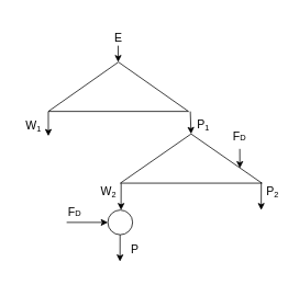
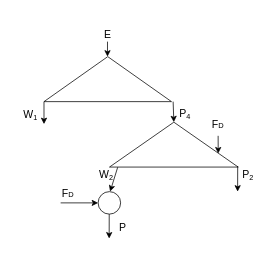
  <mxCell id="0" />
  <mxCell id="1" parent="0" />
  <mxCell id="2" value="" style="triangle;whiteSpace=wrap;html=1;rotation=-90;" parent="1" vertex="1"><mxGeometry x="201.04" y="106.52" width="59.86" height="171.64" as="geometry" /></mxCell>
  <mxCell id="3" value="" style="endArrow=classic;html=1;exitX=1;exitY=0;exitDx=0;exitDy=0;" parent="1" source="15" edge="1"><mxGeometry width="50" height="50" relative="1" as="geometry"><mxPoint x="146.1" y="217.5" as="sourcePoint" /><mxPoint x="146" y="255" as="targetPoint" /><Array as="points" /></mxGeometry></mxCell>
  <mxCell id="4" value="&lt;font style=&quot;font-size: 14px&quot;&gt;P&lt;/font&gt;&lt;font style=&quot;font-size: 11.667px&quot;&gt;&lt;sub&gt;2&lt;/sub&gt;&lt;/font&gt;" style="text;html=1;strokeColor=none;fillColor=none;align=center;verticalAlign=middle;whiteSpace=wrap;rounded=0;" parent="1" vertex="1"><mxGeometry x="320" y="197.5" width="20" height="70" as="geometry" /></mxCell>
  <mxCell id="5" value="" style="endArrow=classic;html=1;exitX=0.024;exitY=0.996;exitDx=0;exitDy=0;exitPerimeter=0;" parent="1" source="2" edge="1"><mxGeometry width="50" height="50" relative="1" as="geometry"><mxPoint x="243.9" y="217.5" as="sourcePoint" /><mxPoint x="316" y="255" as="targetPoint" /><Array as="points" /></mxGeometry></mxCell>
  <mxCell id="6" value="" style="endArrow=classic;html=1;entryX=0.442;entryY=0.785;entryDx=0;entryDy=0;entryPerimeter=0;" parent="1" edge="1"><mxGeometry width="50" height="50" relative="1" as="geometry"><mxPoint x="290" y="180.6" as="sourcePoint" /><mxPoint x="290.14" y="204.08" as="targetPoint" /></mxGeometry></mxCell>
  <mxCell id="7" value="" style="endArrow=classic;html=1;" parent="1" edge="1"><mxGeometry width="50" height="50" relative="1" as="geometry"><mxPoint x="57.82" y="135" as="sourcePoint" /><mxPoint x="57.82" y="165" as="targetPoint" /></mxGeometry></mxCell>
  <mxCell id="8" value="" style="triangle;whiteSpace=wrap;html=1;rotation=-90;" parent="1" vertex="1"><mxGeometry x="112.82" y="20" width="60" height="170" as="geometry" /></mxCell>
  <mxCell id="9" value="" style="endArrow=classic;html=1;entryX=1;entryY=0.5;entryDx=0;entryDy=0;" parent="1" target="2" edge="1"><mxGeometry width="50" height="50" relative="1" as="geometry"><mxPoint x="230" y="135" as="sourcePoint" /><mxPoint x="197.82" y="165" as="targetPoint" /></mxGeometry></mxCell>
  <mxCell id="10" value="&lt;font style=&quot;font-size: 14px&quot;&gt;F&lt;/font&gt;&lt;font style=&quot;&quot;&gt;&lt;font size=&quot;1&quot;&gt;D&lt;/font&gt;&lt;/font&gt;" style="text;html=1;strokeColor=none;fillColor=none;align=center;verticalAlign=middle;whiteSpace=wrap;rounded=0;" parent="1" vertex="1"><mxGeometry x="270" y="155" width="40" height="20" as="geometry" /></mxCell>
  <mxCell id="11" value="" style="endArrow=classic;html=1;" parent="1" edge="1"><mxGeometry width="50" height="50" relative="1" as="geometry"><mxPoint x="142.48" y="55" as="sourcePoint" /><mxPoint x="142.48" y="75" as="targetPoint" /></mxGeometry></mxCell>
  <mxCell id="12" value="&lt;span style=&quot;color: rgba(0, 0, 0, 0); font-family: monospace; font-size: 0px; text-align: start;&quot;&gt;E%3CmxGraphModel%3E%3Croot%3E%3CmxCell%20id%3D%220%22%2F%3E%3CmxCell%20id%3D%221%22%20parent%3D%220%22%2F%3E%3CmxCell%20id%3D%222%22%20value%3D%22%26lt%3Bfont%20style%3D%26quot%3Bfont-size%3A%2014px%26quot%3B%26gt%3BE%26lt%3B%2Ffont%26gt%3B%22%20style%3D%22text%3Bhtml%3D1%3BstrokeColor%3Dnone%3BfillColor%3Dnone%3Balign%3Dcenter%3BverticalAlign%3Dmiddle%3BwhiteSpace%3Dwrap%3Brounded%3D0%3B%22%20vertex%3D%221%22%20parent%3D%221%22%3E%3CmxGeometry%20x%3D%22297.82%22%20y%3D%2260%22%20width%3D%2240%22%20height%3D%2220%22%20as%3D%22geometry%22%2F%3E%3C%2FmxCell%3E%3C%2Froot%3E%3C%2FmxGraphModel%3E&lt;/span&gt;&lt;span style=&quot;font-size: 14px&quot;&gt;E&lt;/span&gt;" style="text;html=1;strokeColor=none;fillColor=none;align=center;verticalAlign=middle;whiteSpace=wrap;rounded=0;" parent="1" vertex="1"><mxGeometry x="122.82" y="35" width="40" height="20" as="geometry" /></mxCell>
- <mxCell id="13" value="&lt;font style=&quot;font-size: 14px&quot;&gt;P&lt;/font&gt;&lt;font style=&quot;font-size: 11.667px&quot;&gt;&lt;sub&gt;1&lt;/sub&gt;&lt;/font&gt;" style="text;html=1;strokeColor=none;fillColor=none;align=center;verticalAlign=middle;whiteSpace=wrap;rounded=0;" parent="1" vertex="1"><mxGeometry x="230.9" y="143.44" width="30" height="17.5" as="geometry" /></mxCell>
+ <mxCell id="13" value="&lt;font style=&quot;font-size: 14px&quot;&gt;P&lt;/font&gt;&lt;font style=&quot;font-size: 11.667px&quot;&gt;&lt;sub&gt;4&lt;/sub&gt;&lt;/font&gt;" style="text;html=1;strokeColor=none;fillColor=none;align=center;verticalAlign=middle;whiteSpace=wrap;rounded=0;" parent="1" vertex="1"><mxGeometry x="230.9" y="143.44" width="30" height="17.5" as="geometry" /></mxCell>
  <mxCell id="14" value="&lt;font style=&quot;font-size: 14px&quot;&gt;W&lt;/font&gt;&lt;font style=&quot;font-size: 11.667px&quot;&gt;&lt;sub&gt;1&lt;/sub&gt;&lt;/font&gt;" style="text;html=1;strokeColor=none;fillColor=none;align=center;verticalAlign=middle;whiteSpace=wrap;rounded=0;" parent="1" vertex="1"><mxGeometry x="20" y="143.44" width="40" height="20" as="geometry" /></mxCell>
- <mxCell id="15" value="&lt;font style=&quot;font-size: 14px&quot;&gt;W&lt;/font&gt;&lt;font style=&quot;font-size: 11.667px&quot;&gt;&lt;sub&gt;2&lt;/sub&gt;&lt;/font&gt;" style="text;html=1;strokeColor=none;fillColor=none;align=center;verticalAlign=middle;whiteSpace=wrap;rounded=0;" parent="1" vertex="1"><mxGeometry x="116.1" y="222.5" width="30" height="20" as="geometry" /></mxCell>
+ <mxCell id="15" value="&lt;font style=&quot;font-size: 14px&quot;&gt;W&lt;/font&gt;&lt;font style=&quot;font-size: 11.667px&quot;&gt;&lt;sub&gt;2&lt;/sub&gt;&lt;/font&gt;" style="text;html=1;strokeColor=none;fillColor=none;align=center;verticalAlign=middle;whiteSpace=wrap;rounded=0;" parent="1" vertex="1"><mxGeometry x="126.1" y="222.5" width="30" height="20" as="geometry" /></mxCell>
  <mxCell id="16" value="" style="ellipse;whiteSpace=wrap;html=1;aspect=fixed;" vertex="1" parent="1"><mxGeometry x="130" y="255" width="30" height="30" as="geometry" /></mxCell>
  <mxCell id="17" value="" style="endArrow=classic;html=1;exitX=1;exitY=0;exitDx=0;exitDy=0;" edge="1" parent="1"><mxGeometry width="50" height="50" relative="1" as="geometry"><mxPoint x="144.81" y="285" as="sourcePoint" /><mxPoint x="144.71" y="317.5" as="targetPoint" /><Array as="points" /></mxGeometry></mxCell>
  <mxCell id="18" value="" style="endArrow=classic;html=1;entryX=0;entryY=0.5;entryDx=0;entryDy=0;" edge="1" parent="1" target="16"><mxGeometry width="50" height="50" relative="1" as="geometry"><mxPoint x="80" y="270" as="sourcePoint" /><mxPoint x="166" y="275" as="targetPoint" /><Array as="points" /></mxGeometry></mxCell>
  <mxCell id="19" value="&lt;font style=&quot;font-size: 14px&quot;&gt;P&lt;/font&gt;" style="text;html=1;strokeColor=none;fillColor=none;align=center;verticalAlign=middle;whiteSpace=wrap;rounded=0;" vertex="1" parent="1"><mxGeometry x="152.82" y="267.5" width="20" height="70" as="geometry" /></mxCell>
  <mxCell id="20" value="&lt;font style=&quot;font-size: 14px;&quot;&gt;F&lt;/font&gt;&lt;font size=&quot;1&quot;&gt;D&lt;/font&gt;" style="text;html=1;strokeColor=none;fillColor=none;align=center;verticalAlign=middle;whiteSpace=wrap;rounded=0;" vertex="1" parent="1"><mxGeometry x="80" y="222.5" width="20" height="70" as="geometry" /></mxCell>
